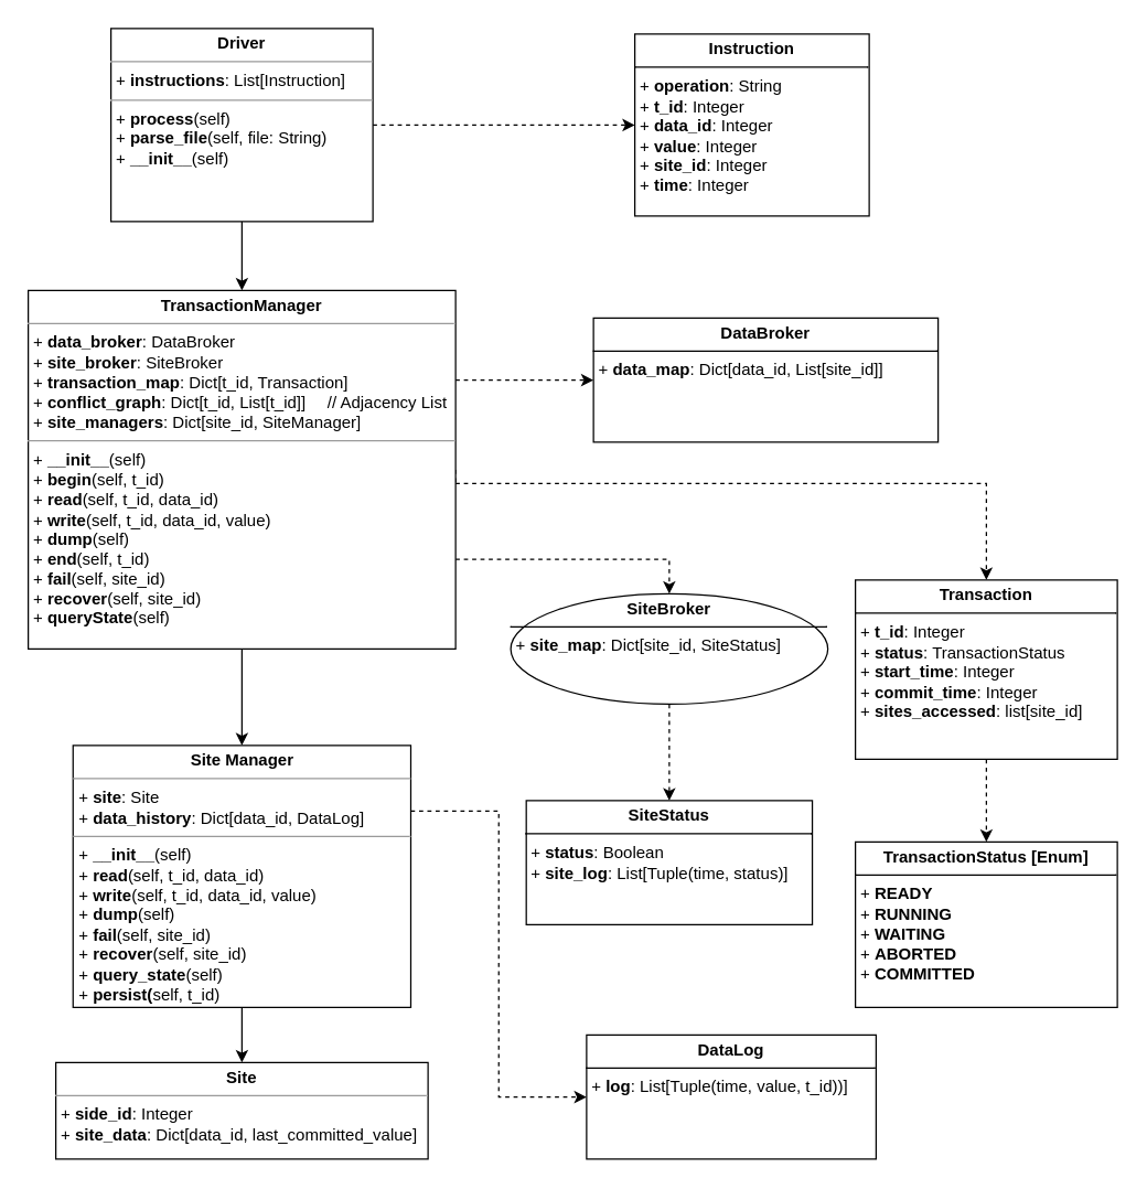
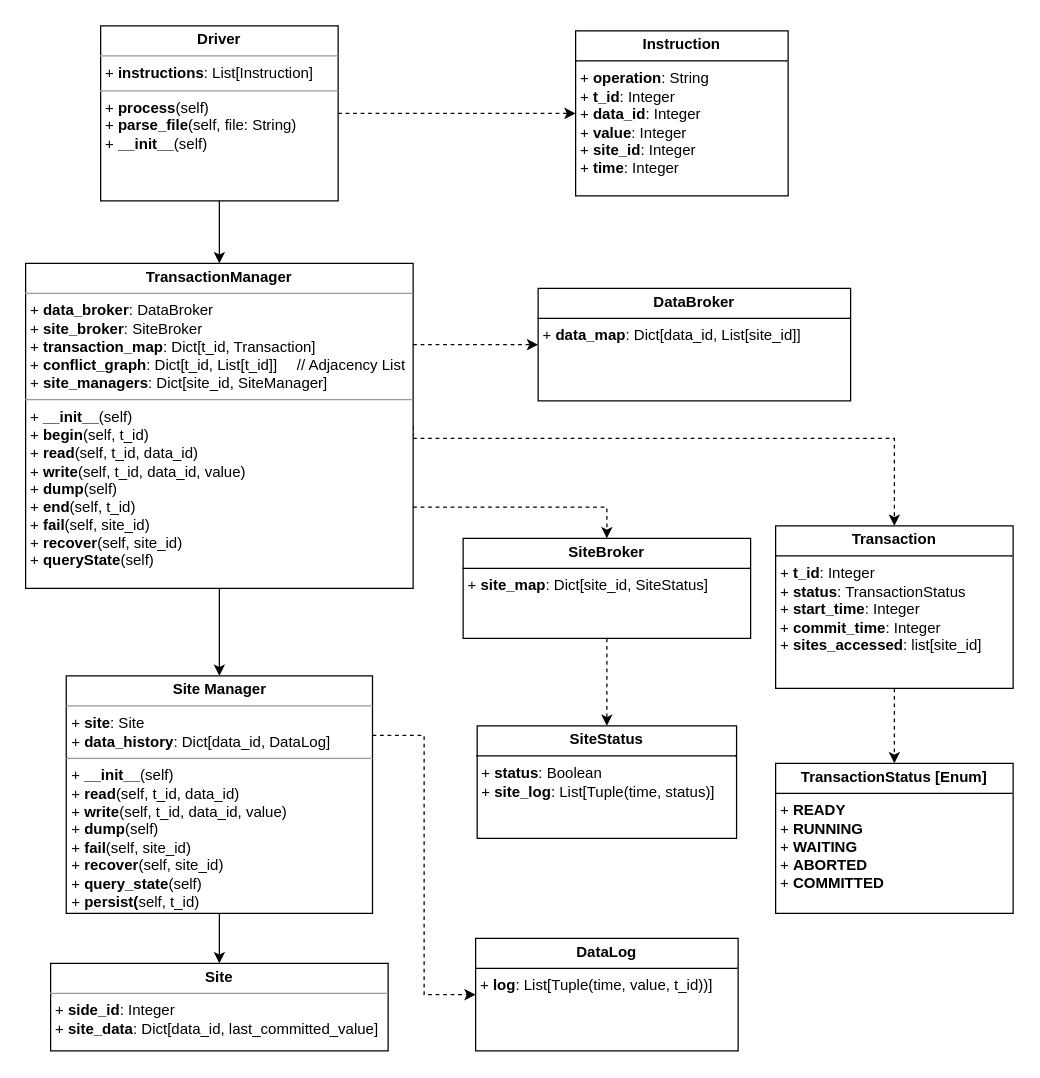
  <mxCell id="0" />
  <mxCell id="1" parent="0" />
  <mxCell id="2" value="&lt;p style=&quot;margin:0px;margin-top:4px;text-align:center;&quot;&gt;&lt;b&gt;Site&lt;/b&gt;&lt;/p&gt;&lt;hr size=&quot;1&quot;&gt;&lt;p style=&quot;margin:0px;margin-left:4px;&quot;&gt;+ &lt;b&gt;side_id&lt;/b&gt;: Integer&lt;/p&gt;&lt;p style=&quot;margin:0px;margin-left:4px;&quot;&gt;+ &lt;b&gt;site_data&lt;/b&gt;:&amp;nbsp;&lt;span style=&quot;background-color: initial;&quot;&gt;Dict[data_id, last_committed_value]&lt;/span&gt;&lt;/p&gt;&lt;p style=&quot;margin:0px;margin-left:4px;&quot;&gt;&lt;br&gt;&lt;/p&gt;" style="verticalAlign=top;align=left;overflow=fill;fontSize=12;fontFamily=Helvetica;html=1;rounded=0;shadow=0;comic=0;labelBackgroundColor=none;strokeWidth=1" parent="1" vertex="1"><mxGeometry x="40" y="770" width="270" height="70" as="geometry" /></mxCell>
  <mxCell id="3" style="edgeStyle=orthogonalEdgeStyle;rounded=0;orthogonalLoop=1;jettySize=auto;html=1;" parent="1" source="5" target="10" edge="1"><mxGeometry relative="1" as="geometry" /></mxCell>
  <mxCell id="4" style="edgeStyle=orthogonalEdgeStyle;rounded=0;orthogonalLoop=1;jettySize=auto;html=1;exitX=1;exitY=0.5;exitDx=0;exitDy=0;entryX=0;entryY=0.5;entryDx=0;entryDy=0;dashed=1;" parent="1" source="5" target="14" edge="1"><mxGeometry relative="1" as="geometry" /></mxCell>
  <mxCell id="5" value="&lt;p style=&quot;margin:0px;margin-top:4px;text-align:center;&quot;&gt;&lt;b&gt;Driver&lt;/b&gt;&lt;/p&gt;&lt;hr size=&quot;1&quot;&gt;&lt;p style=&quot;margin:0px;margin-left:4px;&quot;&gt;+ &lt;b&gt;instructions&lt;/b&gt;: List[Instruction]&lt;/p&gt;&lt;hr size=&quot;1&quot;&gt;&lt;p style=&quot;margin:0px;margin-left:4px;&quot;&gt;+ &lt;b&gt;process&lt;/b&gt;(self)&lt;br&gt;+ &lt;b&gt;parse_file&lt;/b&gt;(self, file: String)&lt;/p&gt;&lt;p style=&quot;margin:0px;margin-left:4px;&quot;&gt;+ &lt;b&gt;__init__&lt;/b&gt;(self)&lt;/p&gt;&lt;p style=&quot;margin:0px;margin-left:4px;&quot;&gt;&lt;br&gt;&lt;/p&gt;" style="verticalAlign=top;align=left;overflow=fill;fontSize=12;fontFamily=Helvetica;html=1;rounded=0;shadow=0;comic=0;labelBackgroundColor=none;strokeWidth=1" parent="1" vertex="1"><mxGeometry x="80" y="20" width="190" height="140" as="geometry" /></mxCell>
  <mxCell id="6" style="edgeStyle=orthogonalEdgeStyle;rounded=0;orthogonalLoop=1;jettySize=auto;html=1;exitX=1;exitY=0.5;exitDx=0;exitDy=0;entryX=0.5;entryY=0;entryDx=0;entryDy=0;dashed=1;" parent="1" source="10" target="16" edge="1"><mxGeometry relative="1" as="geometry"><Array as="points"><mxPoint x="230" y="350" /><mxPoint x="700" y="350" /></Array></mxGeometry></mxCell>
  <mxCell id="7" style="edgeStyle=orthogonalEdgeStyle;rounded=0;orthogonalLoop=1;jettySize=auto;html=1;exitX=1;exitY=0.75;exitDx=0;exitDy=0;entryX=0.5;entryY=0;entryDx=0;entryDy=0;dashed=1;" parent="1" source="10" target="19" edge="1"><mxGeometry relative="1" as="geometry" /></mxCell>
  <mxCell id="8" style="edgeStyle=orthogonalEdgeStyle;rounded=0;orthogonalLoop=1;jettySize=auto;html=1;entryX=0.5;entryY=0;entryDx=0;entryDy=0;" parent="1" source="10" target="13" edge="1"><mxGeometry relative="1" as="geometry" /></mxCell>
  <mxCell id="9" style="edgeStyle=orthogonalEdgeStyle;rounded=0;orthogonalLoop=1;jettySize=auto;html=1;exitX=1;exitY=0.25;exitDx=0;exitDy=0;entryX=0;entryY=0.5;entryDx=0;entryDy=0;dashed=1;" parent="1" source="10" target="17" edge="1"><mxGeometry relative="1" as="geometry" /></mxCell>
  <mxCell id="10" value="&lt;p style=&quot;margin:0px;margin-top:4px;text-align:center;&quot;&gt;&lt;b&gt;TransactionManager&lt;/b&gt;&lt;/p&gt;&lt;hr size=&quot;1&quot;&gt;&lt;p style=&quot;margin:0px;margin-left:4px;&quot;&gt;+ &lt;b&gt;data_broker&lt;/b&gt;: DataBroker&lt;br&gt;+ &lt;b&gt;site_broker&lt;/b&gt;: SiteBroker&lt;/p&gt;&lt;p style=&quot;margin:0px;margin-left:4px;&quot;&gt;+ &lt;b&gt;transaction_map&lt;/b&gt;&lt;span style=&quot;background-color: initial;&quot;&gt;: Dict[&lt;/span&gt;&lt;span style=&quot;background-color: initial;&quot;&gt;t_id, Transaction]&lt;/span&gt;&lt;/p&gt;&lt;p style=&quot;margin:0px;margin-left:4px;&quot;&gt;&lt;span style=&quot;background-color: initial;&quot;&gt;+ &lt;b&gt;conflict_graph&lt;/b&gt;: Dict[t_id, List[t_id]]&amp;nbsp; &lt;span style=&quot;white-space: pre;&quot;&gt;&#09;&lt;/span&gt;// Adjacency List&lt;/span&gt;&lt;/p&gt;&lt;p style=&quot;margin:0px;margin-left:4px;&quot;&gt;&lt;span style=&quot;background-color: initial;&quot;&gt;+ &lt;b&gt;site_managers&lt;/b&gt;: Dict[site_id, SiteManager]&lt;/span&gt;&lt;/p&gt;&lt;hr size=&quot;1&quot;&gt;&lt;p style=&quot;margin:0px;margin-left:4px;&quot;&gt;+ &lt;b&gt;__init__&lt;/b&gt;(self)&lt;/p&gt;&lt;p style=&quot;margin:0px;margin-left:4px;&quot;&gt;+ &lt;b&gt;begin&lt;/b&gt;(self, t_id)&lt;br&gt;+ &lt;b&gt;read&lt;/b&gt;(self, t_id, data_id)&lt;/p&gt;&lt;p style=&quot;margin:0px;margin-left:4px;&quot;&gt;+ &lt;b&gt;write&lt;/b&gt;(self, t_id, data_id, value)&lt;/p&gt;&lt;p style=&quot;margin:0px;margin-left:4px;&quot;&gt;+ &lt;b&gt;dump&lt;/b&gt;(self)&lt;/p&gt;&lt;p style=&quot;margin:0px;margin-left:4px;&quot;&gt;+ &lt;b&gt;end&lt;/b&gt;(self, t_id)&lt;/p&gt;&lt;p style=&quot;margin:0px;margin-left:4px;&quot;&gt;+ &lt;b&gt;fail&lt;/b&gt;(self, site_id)&lt;/p&gt;&lt;p style=&quot;margin:0px;margin-left:4px;&quot;&gt;+ &lt;b&gt;recover&lt;/b&gt;(self, site_id)&lt;/p&gt;&lt;p style=&quot;margin:0px;margin-left:4px;&quot;&gt;+ &lt;b&gt;queryState&lt;/b&gt;(self)&lt;/p&gt;&lt;p style=&quot;margin:0px;margin-left:4px;&quot;&gt;&lt;br&gt;&lt;/p&gt;" style="verticalAlign=top;align=left;overflow=fill;fontSize=12;fontFamily=Helvetica;html=1;rounded=0;shadow=0;comic=0;labelBackgroundColor=none;strokeWidth=1" parent="1" vertex="1"><mxGeometry x="20" y="210" width="310" height="260" as="geometry" /></mxCell>
  <mxCell id="11" style="edgeStyle=orthogonalEdgeStyle;rounded=0;orthogonalLoop=1;jettySize=auto;html=1;" parent="1" source="13" target="2" edge="1"><mxGeometry relative="1" as="geometry" /></mxCell>
  <mxCell id="12" style="edgeStyle=orthogonalEdgeStyle;rounded=0;orthogonalLoop=1;jettySize=auto;html=1;exitX=1;exitY=0.25;exitDx=0;exitDy=0;entryX=0;entryY=0.5;entryDx=0;entryDy=0;dashed=1;" parent="1" source="13" target="21" edge="1"><mxGeometry relative="1" as="geometry" /></mxCell>
  <mxCell id="13" value="&lt;p style=&quot;margin:0px;margin-top:4px;text-align:center;&quot;&gt;&lt;b&gt;Site Manager&lt;/b&gt;&lt;/p&gt;&lt;hr size=&quot;1&quot;&gt;&lt;p style=&quot;margin:0px;margin-left:4px;&quot;&gt;+ &lt;b&gt;site&lt;/b&gt;: Site&lt;/p&gt;&lt;p style=&quot;margin:0px;margin-left:4px;&quot;&gt;+ &lt;b&gt;data_history&lt;/b&gt;: Dict[data_id, DataLog]&lt;/p&gt;&lt;hr size=&quot;1&quot;&gt;&lt;p style=&quot;margin: 0px 0px 0px 4px;&quot;&gt;+ &lt;b&gt;__init__&lt;/b&gt;(self)&lt;/p&gt;&lt;p style=&quot;margin: 0px 0px 0px 4px;&quot;&gt;+ &lt;b&gt;read&lt;/b&gt;(self, t_id, data_id)&lt;/p&gt;&lt;p style=&quot;margin: 0px 0px 0px 4px;&quot;&gt;+ &lt;b&gt;write&lt;/b&gt;(self, t_id, data_id, value)&lt;/p&gt;&lt;p style=&quot;margin: 0px 0px 0px 4px;&quot;&gt;+ &lt;b&gt;dump&lt;/b&gt;(self)&lt;/p&gt;&lt;p style=&quot;margin: 0px 0px 0px 4px;&quot;&gt;&lt;span style=&quot;background-color: initial;&quot;&gt;+ &lt;b&gt;fail&lt;/b&gt;(self, site_id)&lt;/span&gt;&lt;/p&gt;&lt;p style=&quot;margin: 0px 0px 0px 4px;&quot;&gt;+ &lt;b&gt;recover&lt;/b&gt;(self, site_id)&lt;/p&gt;&lt;p style=&quot;margin: 0px 0px 0px 4px;&quot;&gt;+ &lt;b&gt;query_state&lt;/b&gt;(self)&lt;/p&gt;&lt;p style=&quot;margin: 0px 0px 0px 4px;&quot;&gt;+ &lt;b&gt;persist(&lt;/b&gt;self, t_id)&lt;/p&gt;" style="verticalAlign=top;align=left;overflow=fill;fontSize=12;fontFamily=Helvetica;html=1;rounded=0;shadow=0;comic=0;labelBackgroundColor=none;strokeWidth=1" parent="1" vertex="1"><mxGeometry x="52.5" y="540" width="245" height="190" as="geometry" /></mxCell>
  <mxCell id="14" value="&lt;p style=&quot;margin:0px;margin-top:4px;text-align:center;&quot;&gt;&lt;b&gt;Instruction&lt;/b&gt;&lt;/p&gt;&lt;hr size=&quot;1&quot; style=&quot;border-style:solid;&quot;&gt;&lt;p style=&quot;margin:0px;margin-left:4px;&quot;&gt;+ &lt;b&gt;operation&lt;/b&gt;: String&lt;/p&gt;&lt;p style=&quot;margin:0px;margin-left:4px;&quot;&gt;+ &lt;b&gt;t_id&lt;/b&gt;: Integer&lt;/p&gt;&lt;p style=&quot;margin:0px;margin-left:4px;&quot;&gt;+ &lt;b&gt;data_id&lt;/b&gt;: Integer&lt;/p&gt;&lt;p style=&quot;margin:0px;margin-left:4px;&quot;&gt;+ &lt;b&gt;value&lt;/b&gt;: Integer&lt;/p&gt;&lt;p style=&quot;margin:0px;margin-left:4px;&quot;&gt;+ &lt;b&gt;site_id&lt;/b&gt;: Integer&lt;/p&gt;&lt;p style=&quot;margin:0px;margin-left:4px;&quot;&gt;+ &lt;b&gt;time&lt;/b&gt;: Integer&lt;/p&gt;&lt;p style=&quot;margin:0px;margin-left:4px;&quot;&gt;&lt;br&gt;&lt;/p&gt;" style="verticalAlign=top;align=left;overflow=fill;html=1;whiteSpace=wrap;" parent="1" vertex="1"><mxGeometry x="460" y="24" width="170" height="132" as="geometry" /></mxCell>
  <mxCell id="15" style="edgeStyle=orthogonalEdgeStyle;rounded=0;orthogonalLoop=1;jettySize=auto;html=1;entryX=0.5;entryY=0;entryDx=0;entryDy=0;dashed=1;" parent="1" source="16" target="22" edge="1"><mxGeometry relative="1" as="geometry" /></mxCell>
  <mxCell id="16" value="&lt;p style=&quot;margin:0px;margin-top:4px;text-align:center;&quot;&gt;&lt;b&gt;Transaction&lt;/b&gt;&lt;/p&gt;&lt;hr size=&quot;1&quot; style=&quot;border-style:solid;&quot;&gt;&lt;p style=&quot;margin:0px;margin-left:4px;&quot;&gt;+ &lt;b&gt;t_id&lt;/b&gt;: Integer&lt;/p&gt;&lt;p style=&quot;margin:0px;margin-left:4px;&quot;&gt;+ &lt;b&gt;status&lt;/b&gt;: TransactionStatus&lt;/p&gt;&lt;p style=&quot;margin:0px;margin-left:4px;&quot;&gt;+ &lt;b&gt;start_time&lt;/b&gt;: Integer&lt;/p&gt;&lt;p style=&quot;margin:0px;margin-left:4px;&quot;&gt;+ &lt;b&gt;commit_time&lt;/b&gt;: Integer&lt;/p&gt;&lt;p style=&quot;margin:0px;margin-left:4px;&quot;&gt;+ &lt;b&gt;sites_accessed&lt;/b&gt;: list[site_id]&lt;/p&gt;" style="verticalAlign=top;align=left;overflow=fill;html=1;whiteSpace=wrap;" parent="1" vertex="1"><mxGeometry x="620" y="420" width="190" height="130" as="geometry" /></mxCell>
  <mxCell id="17" value="&lt;p style=&quot;margin:0px;margin-top:4px;text-align:center;&quot;&gt;&lt;b&gt;DataBroker&lt;/b&gt;&lt;/p&gt;&lt;hr size=&quot;1&quot; style=&quot;border-style:solid;&quot;&gt;&lt;p style=&quot;margin:0px;margin-left:4px;&quot;&gt;+ &lt;b&gt;data_map&lt;/b&gt;: Dict[data_id, List[site_id]]&lt;/p&gt;" style="verticalAlign=top;align=left;overflow=fill;html=1;whiteSpace=wrap;" parent="1" vertex="1"><mxGeometry x="430" y="230" width="250" height="90" as="geometry" /></mxCell>
  <mxCell id="18" style="edgeStyle=orthogonalEdgeStyle;rounded=0;orthogonalLoop=1;jettySize=auto;html=1;exitX=0.5;exitY=1;exitDx=0;exitDy=0;entryX=0.5;entryY=0;entryDx=0;entryDy=0;dashed=1;" parent="1" source="19" target="20" edge="1"><mxGeometry relative="1" as="geometry" /></mxCell>
- <mxCell id="19" value="&lt;p style=&quot;margin:0px;margin-top:4px;text-align:center;&quot;&gt;&lt;b&gt;SiteBroker&lt;/b&gt;&lt;/p&gt;&lt;hr size=&quot;1&quot; style=&quot;border-style:solid;&quot;&gt;&lt;p style=&quot;margin:0px;margin-left:4px;&quot;&gt;+ &lt;b&gt;site_map&lt;/b&gt;: Dict[site_id, SiteStatus]&lt;/p&gt;" style="ellipse;verticalAlign=top;align=left;overflow=fill;html=1;whiteSpace=wrap;" parent="1" vertex="1"><mxGeometry x="370" y="430" width="230" height="80" as="geometry" /></mxCell>
+ <mxCell id="19" value="&lt;p style=&quot;margin:0px;margin-top:4px;text-align:center;&quot;&gt;&lt;b&gt;SiteBroker&lt;/b&gt;&lt;/p&gt;&lt;hr size=&quot;1&quot; style=&quot;border-style:solid;&quot;&gt;&lt;p style=&quot;margin:0px;margin-left:4px;&quot;&gt;+ &lt;b&gt;site_map&lt;/b&gt;: Dict[site_id, SiteStatus]&lt;/p&gt;" style="verticalAlign=top;align=left;overflow=fill;html=1;whiteSpace=wrap;" parent="1" vertex="1"><mxGeometry x="370" y="430" width="230" height="80" as="geometry" /></mxCell>
  <mxCell id="20" value="&lt;p style=&quot;margin:0px;margin-top:4px;text-align:center;&quot;&gt;&lt;b&gt;SiteStatus&lt;/b&gt;&lt;/p&gt;&lt;hr size=&quot;1&quot; style=&quot;border-style:solid;&quot;&gt;&lt;p style=&quot;margin:0px;margin-left:4px;&quot;&gt;&lt;span style=&quot;background-color: initial;&quot;&gt;+ &lt;b&gt;status&lt;/b&gt;: Boolean&lt;/span&gt;&lt;/p&gt;&lt;p style=&quot;margin:0px;margin-left:4px;&quot;&gt;&lt;span style=&quot;background-color: initial;&quot;&gt;+ &lt;b&gt;site_log&lt;/b&gt;: List[Tuple(time, status)]&lt;/span&gt;&lt;/p&gt;" style="verticalAlign=top;align=left;overflow=fill;html=1;whiteSpace=wrap;" parent="1" vertex="1"><mxGeometry x="381.25" y="580" width="207.5" height="90" as="geometry" /></mxCell>
- <mxCell id="21" value="&lt;p style=&quot;margin:0px;margin-top:4px;text-align:center;&quot;&gt;&lt;b&gt;DataLog&lt;/b&gt;&lt;/p&gt;&lt;hr size=&quot;1&quot; style=&quot;border-style:solid;&quot;&gt;&lt;p style=&quot;margin:0px;margin-left:4px;&quot;&gt;&lt;span style=&quot;background-color: initial;&quot;&gt;+ &lt;b&gt;log&lt;/b&gt;: List[Tuple(time, value, t_id))]&lt;/span&gt;&lt;/p&gt;" style="verticalAlign=top;align=left;overflow=fill;html=1;whiteSpace=wrap;" parent="1" vertex="1"><mxGeometry x="425" y="750" width="210" height="90" as="geometry" /></mxCell>
+ <mxCell id="21" value="&lt;p style=&quot;margin:0px;margin-top:4px;text-align:center;&quot;&gt;&lt;b&gt;DataLog&lt;/b&gt;&lt;/p&gt;&lt;hr size=&quot;1&quot; style=&quot;border-style:solid;&quot;&gt;&lt;p style=&quot;margin:0px;margin-left:4px;&quot;&gt;&lt;span style=&quot;background-color: initial;&quot;&gt;+ &lt;b&gt;log&lt;/b&gt;: List[Tuple(time, value, t_id))]&lt;/span&gt;&lt;/p&gt;" style="verticalAlign=top;align=left;overflow=fill;html=1;whiteSpace=wrap;" parent="1" vertex="1"><mxGeometry x="380" y="750" width="210" height="90" as="geometry" /></mxCell>
  <mxCell id="22" value="&lt;p style=&quot;margin:0px;margin-top:4px;text-align:center;&quot;&gt;&lt;b&gt;TransactionStatus [Enum]&lt;/b&gt;&lt;/p&gt;&lt;hr size=&quot;1&quot; style=&quot;border-style:solid;&quot;&gt;&lt;p style=&quot;margin:0px;margin-left:4px;&quot;&gt;+ &lt;b&gt;READY&lt;/b&gt;&lt;/p&gt;&lt;p style=&quot;margin:0px;margin-left:4px;&quot;&gt;+ &lt;b&gt;RUNNING&lt;/b&gt;&lt;/p&gt;&lt;p style=&quot;margin:0px;margin-left:4px;&quot;&gt;+ &lt;b&gt;WAITING&lt;/b&gt;&lt;/p&gt;&lt;p style=&quot;margin:0px;margin-left:4px;&quot;&gt;+ &lt;b&gt;ABORTED&lt;/b&gt;&lt;/p&gt;&lt;p style=&quot;margin:0px;margin-left:4px;&quot;&gt;+ &lt;b&gt;COMMITTED&lt;/b&gt;&lt;/p&gt;" style="verticalAlign=top;align=left;overflow=fill;html=1;whiteSpace=wrap;" parent="1" vertex="1"><mxGeometry x="620" y="610" width="190" height="120" as="geometry" /></mxCell>
